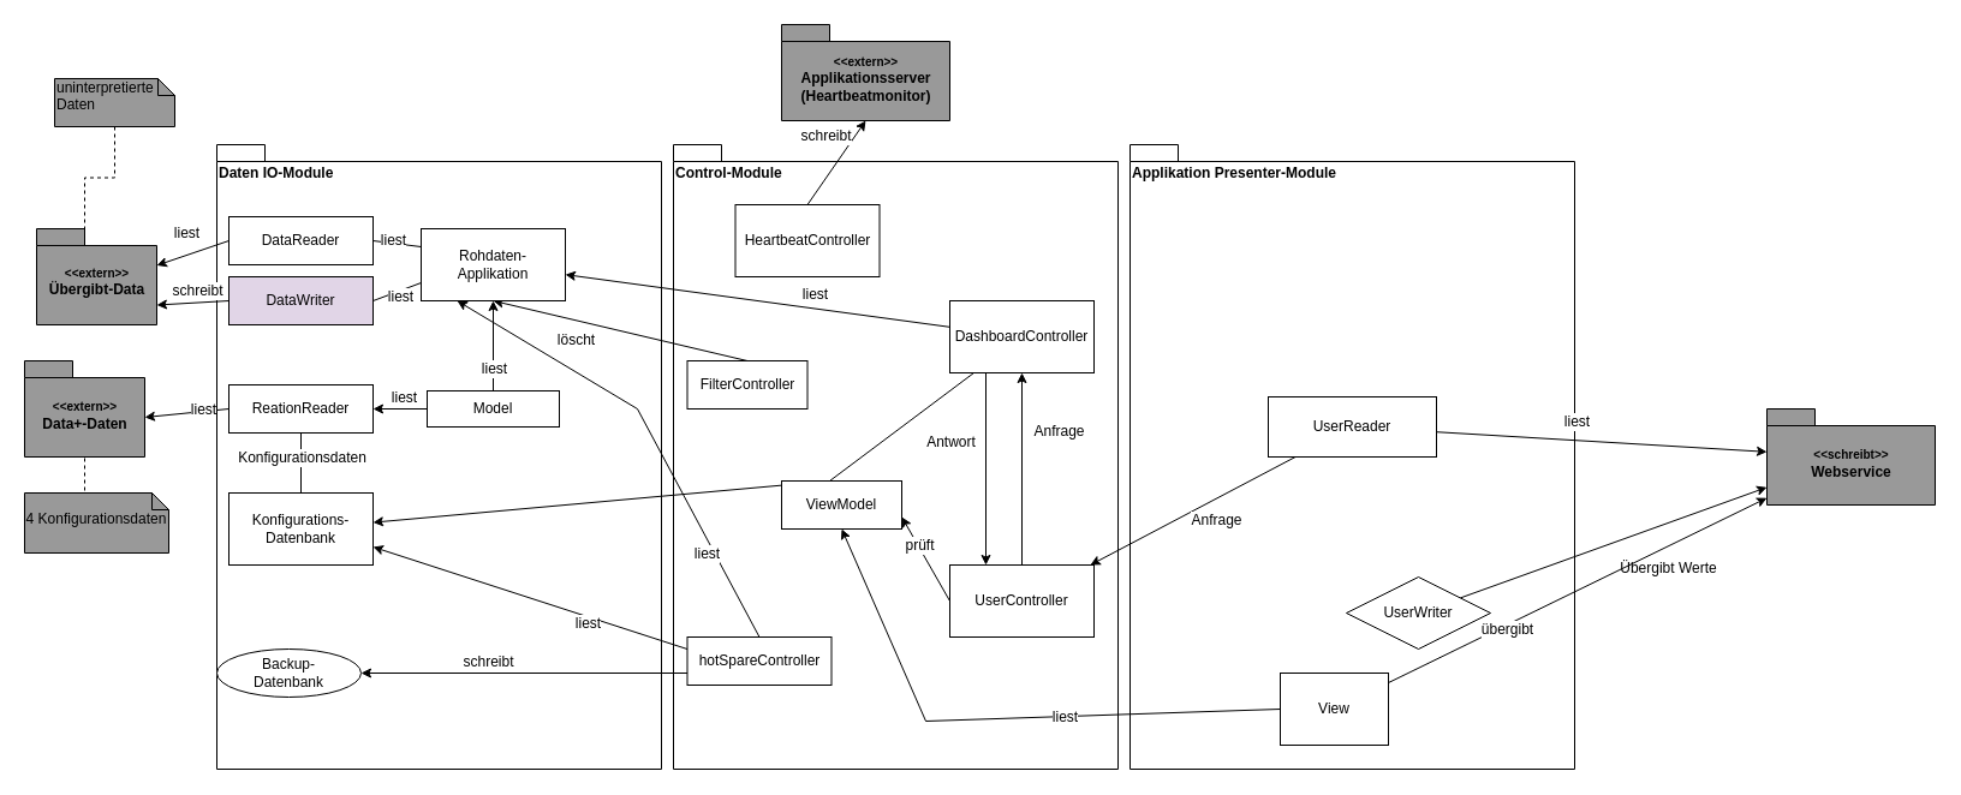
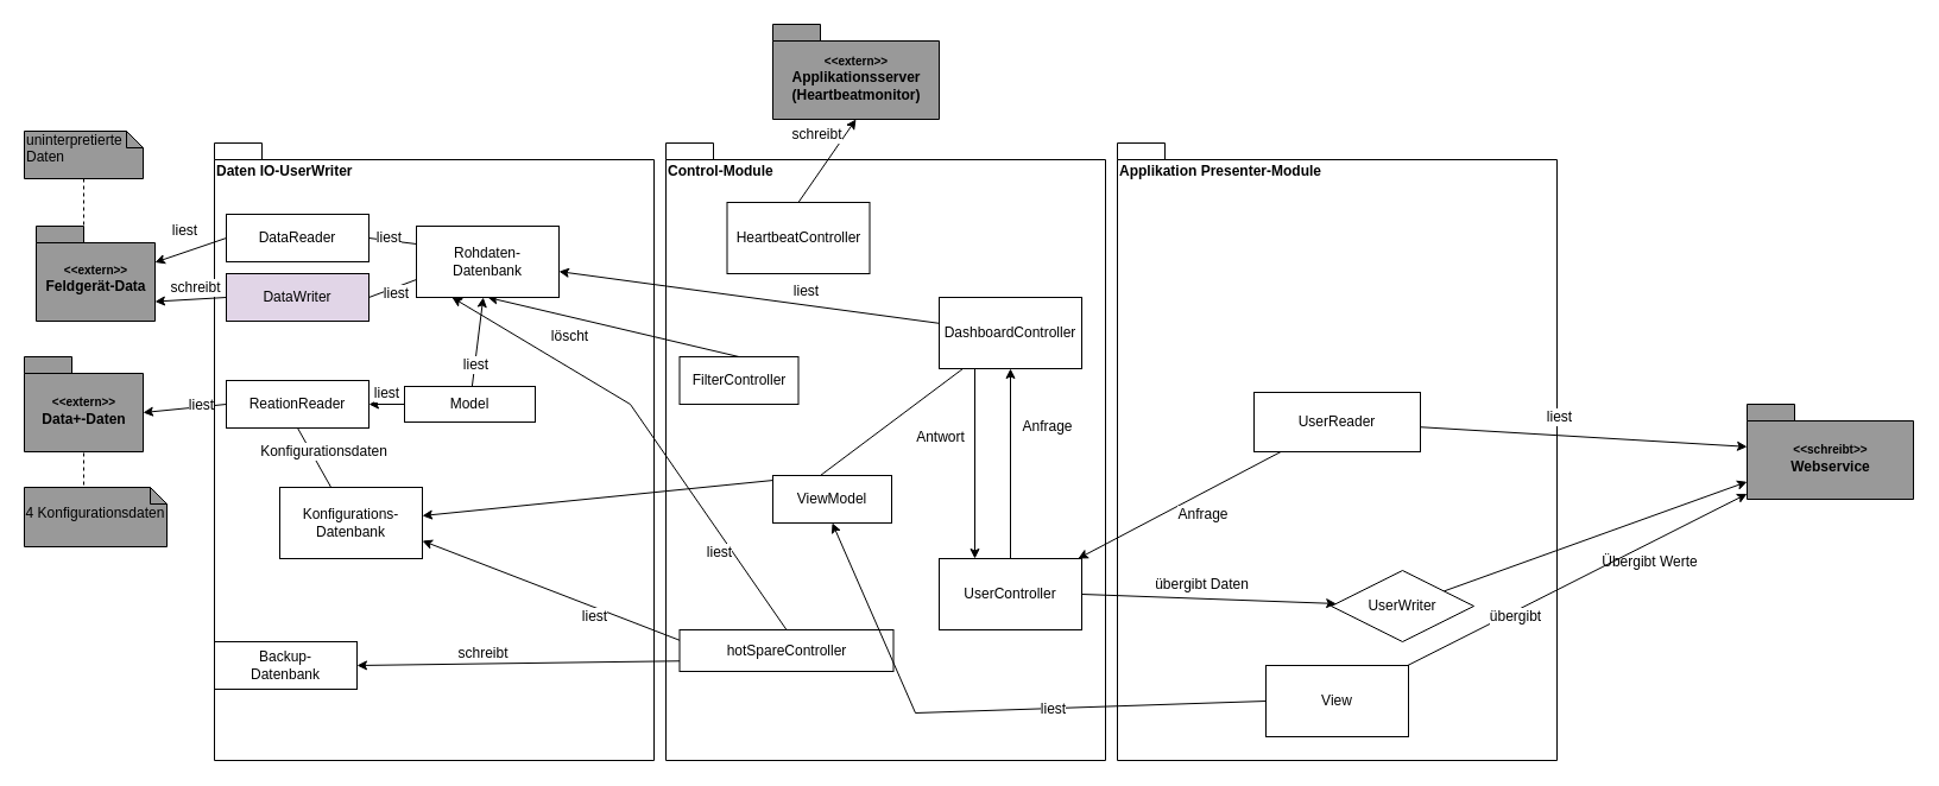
  <mxCell id="0" />
  <mxCell id="1" parent="0" />
  <mxCell id="2" value="Control-Module" style="shape=folder;fontStyle=1;spacingTop=10;tabWidth=40;tabHeight=14;tabPosition=left;html=1;align=left;verticalAlign=top;" parent="1" vertex="1"><mxGeometry x="560" y="120" width="370" height="520" as="geometry" /></mxCell>
- <mxCell id="3" value="Daten IO-Module" style="shape=folder;fontStyle=1;spacingTop=10;tabWidth=40;tabHeight=14;tabPosition=left;html=1;align=left;verticalAlign=top;" parent="1" vertex="1"><mxGeometry x="180" y="120" width="370" height="520" as="geometry" /></mxCell>
+ <mxCell id="3" value="Daten IO-UserWriter" style="shape=folder;fontStyle=1;spacingTop=10;tabWidth=40;tabHeight=14;tabPosition=left;html=1;align=left;verticalAlign=top;" parent="1" vertex="1"><mxGeometry x="180" y="120" width="370" height="520" as="geometry" /></mxCell>
  <mxCell id="4" style="edgeStyle=none;rounded=0;orthogonalLoop=1;jettySize=auto;html=1;exitX=1;exitY=0.5;exitDx=0;exitDy=0;entryX=0;entryY=0.25;entryDx=0;entryDy=0;endArrow=none;endFill=0;" parent="1" source="6" target="25" edge="1"><mxGeometry relative="1" as="geometry" /></mxCell>
  <mxCell id="5" value="liest" style="text;html=1;align=center;verticalAlign=middle;resizable=0;points=[];labelBackgroundColor=#ffffff;" parent="4" vertex="1" connectable="0"><mxGeometry x="-0.442" relative="1" as="geometry"><mxPoint x="6.07" y="-1.39" as="offset" /></mxGeometry></mxCell>
  <mxCell id="6" value="DataReader" style="rounded=0;whiteSpace=wrap;html=1;" parent="1" vertex="1"><mxGeometry x="190" y="180" width="120" height="40" as="geometry" /></mxCell>
  <mxCell id="7" value="DataWriter" style="rounded=0;whiteSpace=wrap;html=1;fillColor=#e1d5e7;" parent="1" vertex="1"><mxGeometry x="190" y="230" width="120" height="40" as="geometry" /></mxCell>
  <mxCell id="8" value="" style="endArrow=classic;html=1;exitX=0;exitY=0.5;exitDx=0;exitDy=0;entryX=0;entryY=0;entryDx=100;entryDy=30.5;entryPerimeter=0;" parent="1" source="6" target="12" edge="1"><mxGeometry width="50" height="50" relative="1" as="geometry"><mxPoint x="250" y="240" as="sourcePoint" /><mxPoint x="250" y="200" as="targetPoint" /></mxGeometry></mxCell>
  <mxCell id="9" value="liest" style="text;html=1;align=center;verticalAlign=middle;resizable=0;points=[];labelBackgroundColor=#ffffff;" parent="8" vertex="1" connectable="0"><mxGeometry x="-0.217" relative="1" as="geometry"><mxPoint x="-12.31" y="-14.15" as="offset" /></mxGeometry></mxCell>
  <mxCell id="10" value="" style="endArrow=classic;html=1;exitX=0;exitY=0.5;exitDx=0;exitDy=0;entryX=0;entryY=0;entryDx=100;entryDy=63.5;entryPerimeter=0;" parent="1" source="7" target="12" edge="1"><mxGeometry width="50" height="50" relative="1" as="geometry"><mxPoint x="380" y="210" as="sourcePoint" /><mxPoint x="250" y="290" as="targetPoint" /></mxGeometry></mxCell>
  <mxCell id="11" value="schreibt" style="text;html=1;align=center;verticalAlign=middle;resizable=0;points=[];labelBackgroundColor=#ffffff;" parent="10" vertex="1" connectable="0"><mxGeometry x="-0.217" relative="1" as="geometry"><mxPoint x="-2.12" y="-10" as="offset" /></mxGeometry></mxCell>
- <mxCell id="12" value="&lt;div style=&quot;font-size: 10px&quot;&gt;&amp;lt;&amp;lt;extern&amp;gt;&amp;gt;&lt;br&gt;&lt;/div&gt;&lt;div&gt;Übergibt-Data&lt;/div&gt;" style="shape=folder;fontStyle=1;spacingTop=10;tabWidth=40;tabHeight=14;tabPosition=left;html=1;align=center;verticalAlign=middle;fillColor=#999999;" parent="1" vertex="1"><mxGeometry x="30" y="190" width="100" height="80" as="geometry" /></mxCell>
+ <mxCell id="12" value="&lt;div style=&quot;font-size: 10px&quot;&gt;&amp;lt;&amp;lt;extern&amp;gt;&amp;gt;&lt;br&gt;&lt;/div&gt;&lt;div&gt;Feldgerät-Data&lt;/div&gt;" style="shape=folder;fontStyle=1;spacingTop=10;tabWidth=40;tabHeight=14;tabPosition=left;html=1;align=center;verticalAlign=middle;fillColor=#999999;" parent="1" vertex="1"><mxGeometry x="30" y="190" width="100" height="80" as="geometry" /></mxCell>
  <mxCell id="13" style="edgeStyle=orthogonalEdgeStyle;rounded=0;orthogonalLoop=1;jettySize=auto;html=1;exitX=0.5;exitY=1;exitDx=0;exitDy=0;exitPerimeter=0;entryX=0;entryY=0;entryDx=40;entryDy=14;entryPerimeter=0;dashed=1;endArrow=none;endFill=0;" parent="1" source="14" target="12" edge="1"><mxGeometry relative="1" as="geometry" /></mxCell>
- <mxCell id="14" value="&lt;div&gt;uninterpretierte&lt;/div&gt;&lt;div&gt;Daten&lt;br&gt;&lt;/div&gt;" style="shape=note;whiteSpace=wrap;html=1;size=14;verticalAlign=top;align=left;spacingTop=-6;fillColor=#999999;" parent="1" vertex="1"><mxGeometry x="45" y="65" width="100" height="40" as="geometry" /></mxCell>
+ <mxCell id="14" value="&lt;div&gt;uninterpretierte&lt;/div&gt;&lt;div&gt;Daten&lt;br&gt;&lt;/div&gt;" style="shape=note;whiteSpace=wrap;html=1;size=14;verticalAlign=top;align=left;spacingTop=-6;fillColor=#999999;" parent="1" vertex="1"><mxGeometry x="20" y="110" width="100" height="40" as="geometry" /></mxCell>
  <mxCell id="15" style="rounded=0;orthogonalLoop=1;jettySize=auto;html=1;exitX=0;exitY=0.5;exitDx=0;exitDy=0;entryX=0;entryY=0;entryDx=100;entryDy=47;entryPerimeter=0;endArrow=classic;endFill=1;" parent="1" source="17" target="18" edge="1"><mxGeometry relative="1" as="geometry" /></mxCell>
  <mxCell id="16" value="liest" style="text;html=1;align=center;verticalAlign=middle;resizable=0;points=[];labelBackgroundColor=#ffffff;" parent="15" vertex="1" connectable="0"><mxGeometry x="-0.413" y="-2" relative="1" as="geometry"><mxPoint as="offset" /></mxGeometry></mxCell>
  <mxCell id="17" value="ReationReader" style="rounded=0;whiteSpace=wrap;html=1;" parent="1" vertex="1"><mxGeometry x="190" y="320" width="120" height="40" as="geometry" /></mxCell>
  <mxCell id="18" value="&lt;font style=&quot;font-size: 10px&quot;&gt;&amp;lt;&amp;lt;extern&amp;gt;&amp;gt;&lt;/font&gt;&lt;br&gt;&lt;div&gt;Data+-Daten&lt;/div&gt;" style="shape=folder;fontStyle=1;spacingTop=10;tabWidth=40;tabHeight=14;tabPosition=left;html=1;align=center;verticalAlign=middle;fillColor=#999999;" parent="1" vertex="1"><mxGeometry x="20" y="300" width="100" height="80" as="geometry" /></mxCell>
  <mxCell id="19" value="&lt;div align=&quot;center&quot;&gt;4 Konfigurationsdaten&lt;/div&gt;" style="shape=note;whiteSpace=wrap;html=1;size=14;verticalAlign=middle;align=center;spacingTop=-6;fillColor=#999999;" parent="1" vertex="1"><mxGeometry x="20" y="410" width="120" height="50" as="geometry" /></mxCell>
  <mxCell id="20" style="edgeStyle=orthogonalEdgeStyle;rounded=0;orthogonalLoop=1;jettySize=auto;html=1;exitX=0.5;exitY=0;exitDx=0;exitDy=0;exitPerimeter=0;entryX=0.5;entryY=1;entryDx=0;entryDy=0;entryPerimeter=0;dashed=1;endArrow=none;endFill=0;" parent="1" source="19" target="18" edge="1"><mxGeometry relative="1" as="geometry"><mxPoint x="80" y="160" as="sourcePoint" /><mxPoint x="80" y="214" as="targetPoint" /></mxGeometry></mxCell>
  <mxCell id="21" style="edgeStyle=none;rounded=0;orthogonalLoop=1;jettySize=auto;html=1;exitX=0;exitY=0.75;exitDx=0;exitDy=0;entryX=1;entryY=0.5;entryDx=0;entryDy=0;endArrow=none;endFill=0;" parent="1" source="25" target="7" edge="1"><mxGeometry relative="1" as="geometry" /></mxCell>
  <mxCell id="22" value="liest" style="text;html=1;align=center;verticalAlign=middle;resizable=0;points=[];labelBackgroundColor=#ffffff;" parent="21" vertex="1" connectable="0"><mxGeometry x="0.589" y="-1" relative="1" as="geometry"><mxPoint x="14.56" as="offset" /></mxGeometry></mxCell>
  <mxCell id="23" style="edgeStyle=none;rounded=0;orthogonalLoop=1;jettySize=auto;html=1;exitX=0.5;exitY=1;exitDx=0;exitDy=0;entryX=0.5;entryY=0;entryDx=0;entryDy=0;endArrow=none;endFill=0;startArrow=classic;startFill=1;" parent="1" source="25" target="29" edge="1"><mxGeometry relative="1" as="geometry" /></mxCell>
  <mxCell id="24" value="&lt;div&gt;löscht&lt;br&gt;&lt;/div&gt;" style="text;html=1;align=center;verticalAlign=middle;resizable=0;points=[];labelBackgroundColor=#ffffff;" parent="23" vertex="1" connectable="0"><mxGeometry x="-0.343" y="1" relative="1" as="geometry"><mxPoint x="-1" y="17" as="offset" /></mxGeometry></mxCell>
- <mxCell id="25" value="&lt;div&gt;Rohdaten-&lt;/div&gt;&lt;div&gt;Applikation&lt;/div&gt;" style="rounded=0;whiteSpace=wrap;html=1;align=center;" parent="1" vertex="1"><mxGeometry y="190" width="120" height="60" as="geometry" x="350" /></mxCell>
+ <mxCell id="25" value="&lt;div&gt;Rohdaten-&lt;/div&gt;&lt;div&gt;Datenbank&lt;/div&gt;" style="rounded=0;whiteSpace=wrap;html=1;align=center;" parent="1" vertex="1"><mxGeometry y="190" width="120" height="60" as="geometry" x="350" /></mxCell>
  <mxCell id="26" style="edgeStyle=none;rounded=0;orthogonalLoop=1;jettySize=auto;html=1;entryX=0.5;entryY=1;entryDx=0;entryDy=0;endArrow=none;endFill=0;" parent="1" source="28" target="17" edge="1"><mxGeometry relative="1" as="geometry" /></mxCell>
  <mxCell id="27" value="Konfigurationsdaten" style="text;html=1;align=center;verticalAlign=middle;resizable=0;points=[];labelBackgroundColor=#ffffff;" parent="26" vertex="1" connectable="0"><mxGeometry x="-0.52" y="-1" relative="1" as="geometry"><mxPoint x="-1" y="-18" as="offset" /></mxGeometry></mxCell>
- <mxCell id="28" value="&lt;div&gt;Konfigurations-&lt;/div&gt;&lt;div&gt;Datenbank&lt;/div&gt;" style="rounded=0;whiteSpace=wrap;html=1;align=center;" parent="1" vertex="1"><mxGeometry x="190" y="410" width="120" height="60" as="geometry" /></mxCell>
+ <mxCell id="28" value="&lt;div&gt;Konfigurations-&lt;/div&gt;&lt;div&gt;Datenbank&lt;/div&gt;" style="rounded=0;whiteSpace=wrap;html=1;align=center;" parent="1" vertex="1"><mxGeometry x="235" y="410" width="120" height="60" as="geometry" /></mxCell>
  <mxCell id="29" value="FilterController" style="rounded=0;whiteSpace=wrap;html=1;fillColor=none;align=center;" parent="1" vertex="1"><mxGeometry x="571.5" y="300" width="100" height="40" as="geometry" /></mxCell>
  <mxCell id="30" style="edgeStyle=none;rounded=0;orthogonalLoop=1;jettySize=auto;html=1;exitX=0;exitY=0.25;exitDx=0;exitDy=0;entryX=1;entryY=0.75;entryDx=0;entryDy=0;startArrow=none;startFill=0;endArrow=classic;endFill=1;" parent="1" source="36" target="28" edge="1"><mxGeometry relative="1" as="geometry" /></mxCell>
  <mxCell id="31" value="liest" style="text;html=1;align=center;verticalAlign=middle;resizable=0;points=[];labelBackgroundColor=#ffffff;" parent="30" vertex="1" connectable="0"><mxGeometry x="-0.508" y="2" relative="1" as="geometry"><mxPoint x="-18" y="-2" as="offset" /></mxGeometry></mxCell>
  <mxCell id="32" style="edgeStyle=none;rounded=0;orthogonalLoop=1;jettySize=auto;html=1;exitX=0.5;exitY=0;exitDx=0;exitDy=0;entryX=0.25;entryY=1;entryDx=0;entryDy=0;startArrow=none;startFill=0;endArrow=classic;endFill=1;" parent="1" source="36" target="25" edge="1"><mxGeometry relative="1" as="geometry"><mxPoint x="788.21" y="260" as="targetPoint" /><Array as="points"><mxPoint x="530" y="340" /></Array></mxGeometry></mxCell>
  <mxCell id="33" value="liest" style="text;html=1;align=center;verticalAlign=middle;resizable=0;points=[];labelBackgroundColor=#ffffff;" parent="32" vertex="1" connectable="0"><mxGeometry x="-0.458" y="2" relative="1" as="geometry"><mxPoint x="7.36" y="23.53" as="offset" /></mxGeometry></mxCell>
  <mxCell id="34" style="edgeStyle=none;rounded=0;orthogonalLoop=1;jettySize=auto;html=1;exitX=0;exitY=0.75;exitDx=0;exitDy=0;entryX=1;entryY=0.5;entryDx=0;entryDy=0;startArrow=none;startFill=0;endArrow=classic;endFill=1;" parent="1" source="36" target="37" edge="1"><mxGeometry relative="1" as="geometry" /></mxCell>
  <mxCell id="35" value="schreibt" style="text;html=1;align=center;verticalAlign=middle;resizable=0;points=[];labelBackgroundColor=#ffffff;" parent="34" vertex="1" connectable="0"><mxGeometry x="0.286" y="1" relative="1" as="geometry"><mxPoint x="9.34" y="-10.11" as="offset" /></mxGeometry></mxCell>
- <mxCell id="36" value="hotSpareController" style="rounded=0;whiteSpace=wrap;html=1;fillColor=none;align=center;fontStyle=0" parent="1" vertex="1"><mxGeometry x="571.5" y="530" width="120" height="40" as="geometry" /></mxCell>
- <mxCell id="37" value="&lt;div&gt;Backup-&lt;/div&gt;&lt;div&gt;Datenbank&lt;/div&gt;" style="ellipse;whiteSpace=wrap;html=1;align=center;" parent="1" vertex="1"><mxGeometry x="180" y="540" width="120" height="40" as="geometry" /></mxCell>
+ <mxCell id="36" value="hotSpareController" style="rounded=0;whiteSpace=wrap;html=1;fillColor=none;align=center;fontStyle=0" parent="1" vertex="1"><mxGeometry x="571.5" y="530" width="180" height="35" as="geometry" /></mxCell>
+ <mxCell id="37" value="&lt;div&gt;Backup-&lt;/div&gt;&lt;div&gt;Datenbank&lt;/div&gt;" style="rounded=0;whiteSpace=wrap;html=1;align=center;" parent="1" vertex="1"><mxGeometry x="180" y="540" width="120" height="40" as="geometry" /></mxCell>
  <mxCell id="38" style="edgeStyle=none;rounded=0;orthogonalLoop=1;jettySize=auto;html=1;exitX=0.5;exitY=0;exitDx=0;exitDy=0;startArrow=none;startFill=0;endArrow=classic;endFill=1;entryX=0.5;entryY=1;entryDx=0;entryDy=0;entryPerimeter=0;" parent="1" source="40" target="41" edge="1"><mxGeometry relative="1" as="geometry"><mxPoint x="830" y="150" as="targetPoint" /></mxGeometry></mxCell>
  <mxCell id="39" value="schreibt" style="text;html=1;align=center;verticalAlign=middle;resizable=0;points=[];labelBackgroundColor=#ffffff;" parent="38" vertex="1" connectable="0"><mxGeometry x="-0.4" relative="1" as="geometry"><mxPoint y="-36" as="offset" /></mxGeometry></mxCell>
  <mxCell id="40" value="HeartbeatController" style="rounded=0;whiteSpace=wrap;html=1;align=center;" parent="1" vertex="1"><mxGeometry x="611.5" y="170" width="120" height="60" as="geometry" /></mxCell>
  <mxCell id="41" value="&lt;font style=&quot;font-size: 10px&quot;&gt;&amp;lt;&amp;lt;extern&amp;gt;&amp;gt;&lt;/font&gt;&lt;br&gt;&lt;div&gt;Applikationsserver&lt;/div&gt;&lt;div&gt;(Heartbeatmonitor)&lt;br&gt;&lt;/div&gt;" style="shape=folder;fontStyle=1;spacingTop=10;tabWidth=40;tabHeight=14;tabPosition=left;html=1;align=center;verticalAlign=middle;fillColor=#999999;" parent="1" vertex="1"><mxGeometry x="650" width="140" height="80" as="geometry" y="20" /></mxCell>
  <mxCell id="42" style="edgeStyle=none;rounded=0;orthogonalLoop=1;jettySize=auto;html=1;" edge="1" parent="1" source="47" target="25"><mxGeometry relative="1" as="geometry"><mxPoint x="848.276" y="330" as="targetPoint" /></mxGeometry></mxCell>
  <mxCell id="43" value="liest" style="text;html=1;align=center;verticalAlign=middle;resizable=0;points=[];labelBackgroundColor=#ffffff;" vertex="1" connectable="0" parent="42"><mxGeometry x="-0.444" relative="1" as="geometry"><mxPoint x="-23.79" y="-15.06" as="offset" /></mxGeometry></mxCell>
  <mxCell id="44" style="edgeStyle=none;rounded=0;orthogonalLoop=1;jettySize=auto;html=1;entryX=0.25;entryY=0;entryDx=0;entryDy=0;exitX=0.25;exitY=1;exitDx=0;exitDy=0;" edge="1" parent="1" source="47" target="64"><mxGeometry relative="1" as="geometry" /></mxCell>
  <mxCell id="45" value="Antwort" style="text;html=1;align=center;verticalAlign=middle;resizable=0;points=[];labelBackgroundColor=#ffffff;" vertex="1" connectable="0" parent="44"><mxGeometry x="-0.4" y="1" relative="1" as="geometry"><mxPoint x="-31" y="9" as="offset" /></mxGeometry></mxCell>
  <mxCell id="46" style="edgeStyle=none;rounded=0;orthogonalLoop=1;jettySize=auto;html=1;" edge="1" parent="1" source="47" target="28"><mxGeometry relative="1" as="geometry"><Array as="points"><mxPoint x="690" y="400" /></Array></mxGeometry></mxCell>
  <mxCell id="47" value="DashboardController" style="rounded=0;whiteSpace=wrap;html=1;align=center;" parent="1" vertex="1"><mxGeometry x="790" y="250" width="120" height="60" as="geometry" /></mxCell>
  <mxCell id="48" value="&lt;div&gt;Applikation Presenter-Module&lt;/div&gt;" style="shape=folder;fontStyle=1;spacingTop=10;tabWidth=40;tabHeight=14;tabPosition=left;html=1;align=left;verticalAlign=top;" parent="1" vertex="1"><mxGeometry x="940" y="120" width="370" height="520" as="geometry" /></mxCell>
  <mxCell id="49" style="rounded=0;orthogonalLoop=1;jettySize=auto;html=1;" edge="1" parent="1" source="53" target="54"><mxGeometry relative="1" as="geometry" /></mxCell>
  <mxCell id="50" value="liest" style="text;html=1;align=center;verticalAlign=middle;resizable=0;points=[];labelBackgroundColor=#ffffff;" vertex="1" connectable="0" parent="49"><mxGeometry x="-0.223" y="3" relative="1" as="geometry"><mxPoint x="9.2" y="-12.09" as="offset" /></mxGeometry></mxCell>
  <mxCell id="51" style="edgeStyle=none;rounded=0;orthogonalLoop=1;jettySize=auto;html=1;" edge="1" parent="1" source="53" target="64"><mxGeometry relative="1" as="geometry" /></mxCell>
  <mxCell id="52" value="Anfrage" style="text;html=1;align=center;verticalAlign=middle;resizable=0;points=[];labelBackgroundColor=#ffffff;" vertex="1" connectable="0" parent="51"><mxGeometry x="-0.312" y="4" relative="1" as="geometry"><mxPoint x="-9.66" y="18.11" as="offset" /></mxGeometry></mxCell>
  <mxCell id="53" value="UserReader" style="rounded=0;whiteSpace=wrap;html=1;" vertex="1" parent="1"><mxGeometry x="1055" y="330" width="140" height="50" as="geometry" /></mxCell>
  <mxCell id="54" value="&lt;font style=&quot;font-size: 10px&quot;&gt;&amp;lt;&amp;lt;schreibt&amp;gt;&amp;gt;&lt;/font&gt;&lt;br&gt;Webservice" style="shape=folder;fontStyle=1;spacingTop=10;tabWidth=40;tabHeight=14;tabPosition=left;html=1;align=center;verticalAlign=middle;fillColor=#999999;" vertex="1" parent="1"><mxGeometry x="1470" y="340" width="140" height="80" as="geometry" /></mxCell>
  <mxCell id="55" style="edgeStyle=none;rounded=0;orthogonalLoop=1;jettySize=auto;html=1;" edge="1" parent="1" source="57" target="54"><mxGeometry relative="1" as="geometry" /></mxCell>
  <mxCell id="56" value="Übergibt Werte" style="text;html=1;align=center;verticalAlign=middle;resizable=0;points=[];labelBackgroundColor=#ffffff;" vertex="1" connectable="0" parent="55"><mxGeometry x="0.257" y="-1" relative="1" as="geometry"><mxPoint x="11.96" y="32.03" as="offset" /></mxGeometry></mxCell>
  <mxCell id="57" value="UserWriter" style="rhombus;whiteSpace=wrap;html=1;" vertex="1" parent="1"><mxGeometry x="1120" y="480" width="120" height="60" as="geometry" /></mxCell>
+ <mxCell id="58" style="edgeStyle=none;rounded=0;orthogonalLoop=1;jettySize=auto;html=1;exitX=1;exitY=0.5;exitDx=0;exitDy=0;" edge="1" parent="1" source="64" target="57"><mxGeometry relative="1" as="geometry" /></mxCell>
+ <mxCell id="59" value="übergibt Daten" style="text;html=1;align=center;verticalAlign=middle;resizable=0;points=[];labelBackgroundColor=#ffffff;" vertex="1" connectable="0" parent="58"><mxGeometry x="0.57" relative="1" as="geometry"><mxPoint x="-67" y="-15" as="offset" /></mxGeometry></mxCell>
  <mxCell id="60" style="edgeStyle=none;rounded=0;orthogonalLoop=1;jettySize=auto;html=1;" edge="1" parent="1" source="64" target="47"><mxGeometry relative="1" as="geometry" /></mxCell>
  <mxCell id="61" value="Anfrage" style="text;html=1;align=center;verticalAlign=middle;resizable=0;points=[];labelBackgroundColor=#ffffff;" vertex="1" connectable="0" parent="60"><mxGeometry x="0.371" y="3" relative="1" as="geometry"><mxPoint x="33" y="-2" as="offset" /></mxGeometry></mxCell>
- <mxCell id="62" style="edgeStyle=none;rounded=0;orthogonalLoop=1;jettySize=auto;html=1;entryX=1;entryY=0.75;entryDx=0;entryDy=0;exitX=0;exitY=0.5;exitDx=0;exitDy=0;" edge="1" parent="1" source="64" target="70"><mxGeometry relative="1" as="geometry" /></mxCell>
- <mxCell id="63" value="prüft" style="text;html=1;align=center;verticalAlign=middle;resizable=0;points=[];labelBackgroundColor=#ffffff;" vertex="1" connectable="0" parent="62"><mxGeometry x="0.304" y="-1" relative="1" as="geometry"><mxPoint as="offset" /></mxGeometry></mxCell>
  <mxCell id="64" value="&lt;div&gt;UserController&lt;/div&gt;" style="rounded=0;whiteSpace=wrap;html=1;" vertex="1" parent="1"><mxGeometry x="790" y="470" width="120" height="60" as="geometry" /></mxCell>
  <mxCell id="65" style="edgeStyle=none;rounded=0;orthogonalLoop=1;jettySize=auto;html=1;entryX=1;entryY=0.5;entryDx=0;entryDy=0;" edge="1" parent="1" source="69" target="17"><mxGeometry relative="1" as="geometry" /></mxCell>
  <mxCell id="66" value="liest" style="text;html=1;align=center;verticalAlign=middle;resizable=0;points=[];labelBackgroundColor=#ffffff;" vertex="1" connectable="0" parent="65"><mxGeometry x="-0.467" y="2" relative="1" as="geometry"><mxPoint x="-8" y="-12" as="offset" /></mxGeometry></mxCell>
  <mxCell id="67" style="edgeStyle=none;rounded=0;orthogonalLoop=1;jettySize=auto;html=1;" edge="1" parent="1" source="69" target="25"><mxGeometry relative="1" as="geometry" /></mxCell>
  <mxCell id="68" value="liest" style="text;html=1;align=center;verticalAlign=middle;resizable=0;points=[];labelBackgroundColor=#ffffff;" vertex="1" connectable="0" parent="67"><mxGeometry x="-0.493" relative="1" as="geometry"><mxPoint as="offset" /></mxGeometry></mxCell>
- <mxCell id="69" value="Model" style="rounded=0;whiteSpace=wrap;html=1;" vertex="1" parent="1"><mxGeometry x="355" y="325" width="110" height="30" as="geometry" /></mxCell>
+ <mxCell id="69" value="Model" style="rounded=0;whiteSpace=wrap;html=1;" vertex="1" parent="1"><mxGeometry x="340" y="325" width="110" height="30" as="geometry" /></mxCell>
  <mxCell id="70" value="ViewModel" style="rounded=0;whiteSpace=wrap;html=1;" vertex="1" parent="1"><mxGeometry x="650" y="400" width="100" height="40" as="geometry" /></mxCell>
  <mxCell id="71" style="edgeStyle=none;rounded=0;orthogonalLoop=1;jettySize=auto;html=1;entryX=0.5;entryY=1;entryDx=0;entryDy=0;exitX=0;exitY=0.5;exitDx=0;exitDy=0;" edge="1" parent="1" source="75" target="70"><mxGeometry relative="1" as="geometry"><Array as="points"><mxPoint x="770" y="600" /></Array></mxGeometry></mxCell>
  <mxCell id="72" value="liest" style="text;html=1;align=center;verticalAlign=middle;resizable=0;points=[];labelBackgroundColor=#ffffff;" vertex="1" connectable="0" parent="71"><mxGeometry x="-0.141" relative="1" as="geometry"><mxPoint x="21.97" as="offset" /></mxGeometry></mxCell>
  <mxCell id="73" style="edgeStyle=none;rounded=0;orthogonalLoop=1;jettySize=auto;html=1;" edge="1" parent="1" source="75" target="54"><mxGeometry relative="1" as="geometry" /></mxCell>
  <mxCell id="74" value="übergibt" style="text;html=1;align=center;verticalAlign=middle;resizable=0;points=[];labelBackgroundColor=#ffffff;" vertex="1" connectable="0" parent="73"><mxGeometry x="-0.39" y="-3" relative="1" as="geometry"><mxPoint x="1" as="offset" /></mxGeometry></mxCell>
- <mxCell id="75" value="View" style="rounded=0;whiteSpace=wrap;html=1;" vertex="1" parent="1"><mxGeometry x="1065" y="560" width="90" height="60" as="geometry" /></mxCell>
+ <mxCell id="75" value="View" style="rounded=0;whiteSpace=wrap;html=1;" vertex="1" parent="1"><mxGeometry x="1065" y="560" width="120" height="60" as="geometry" /></mxCell>
